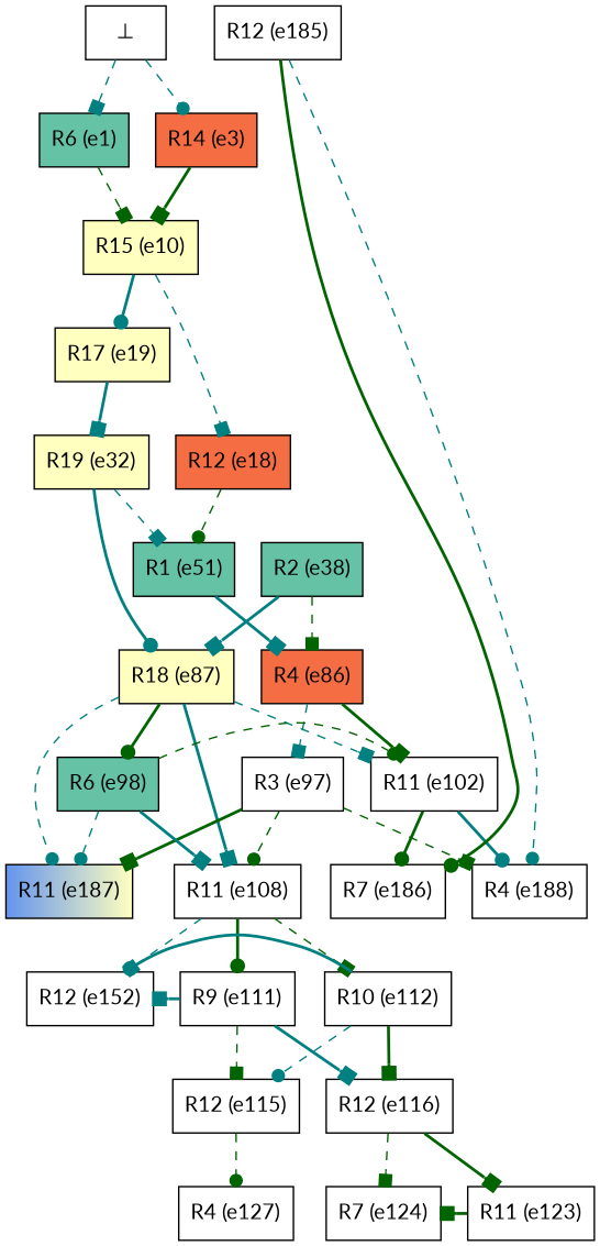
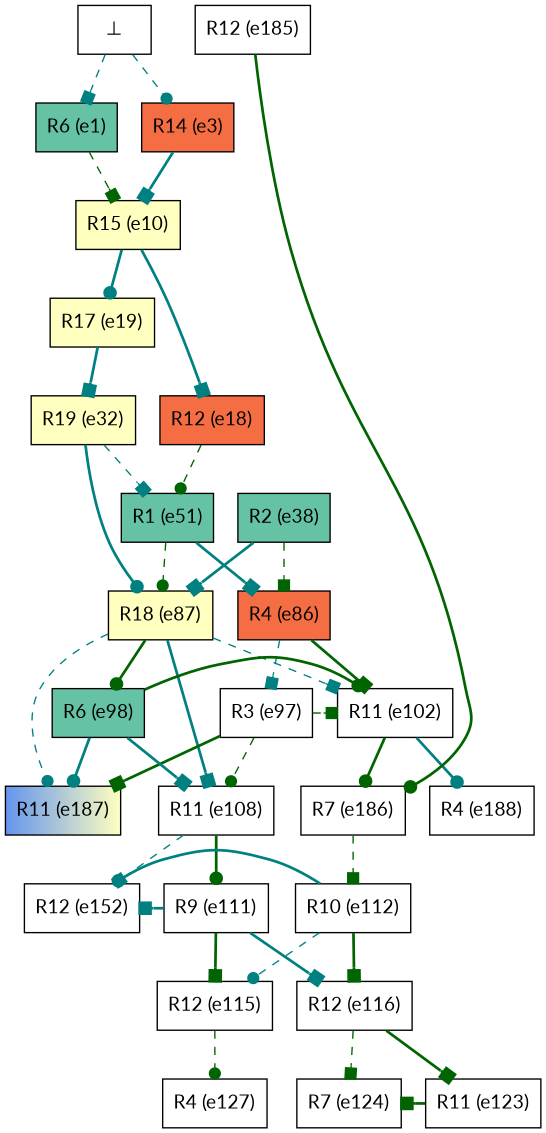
  digraph {
    fontname=Lato
    node [color=black fillcolor=white fontname=Lato shape=box style=filled]
    edge [arrowhead=box color=teal fontname=Lato style=bold]
    n1 [fillcolor="#66c2a5" label="R6 (e1)"]
    n2 [fillcolor="#ffffbf" label="R15 (e10)"]
    n3 [fillcolor="#f46d43" label="R12 (e18)"]
    n4 [fillcolor="#ffffbf" label="R17 (e19)"]
    n5 [fillcolor="#66c2a5" label="R1 (e51)"]
    n6 [fillcolor="#ffffbf" label="R19 (e32)"]
    n7 [fillcolor="#f46d43" label="R14 (e3)"]
    n8 [fillcolor="#f46d43" label="R4 (e86)"]
    n9 [fillcolor="#ffffbf" label="R18 (e87)"]
    n10 [fillcolor="#66c2a5" label="R2 (e38)"]
    n11 [label="R3 (e97)"]
    n12 [label="R11 (e102)"]
    n13 [fillcolor="cornflowerblue:#ffffbf" label="R11 (e187)"]
    n14 [fillcolor="#66c2a5" label="R6 (e98)"]
    n15 [label="R11 (e108)"]
    n16 [fillcolor="white:white" label="R7 (e186)"]
    n17 [fillcolor="white:white" label="R4 (e188)"]
    n18 [label="R9 (e111)"]
    n19 [label="R10 (e112)"]
    n20 [fillcolor="white:white" label="R12 (e152)"]
    n21 [fillcolor="white:white" label="R12 (e185)"]
    n22 [label="R12 (e115)"]
    n23 [label="R12 (e116)"]
    n24 [fillcolor="white:white" label="R4 (e127)"]
    n25 [fillcolor="white:white" label="R11 (e123)"]
    n26 [fillcolor="white:white" label="R7 (e124)"]
    n27 [label="⊥" color=""]
    n1 -> n2 [color=darkgreen style=dashed]
-   n2 -> n3 [style=dashed]
+   n2 -> n3
    n2 -> n4 [arrowhead=dot]
    n3 -> n5 [arrowhead=dot color=darkgreen style=dashed]
    n4 -> n6
    n5 -> n8
+   n5 -> n9 [arrowhead=dot color=darkgreen style=dashed]
    n6 -> n5 [style=dashed]
    n6 -> n9 [arrowhead=dot]
-   n7 -> n2 [color=darkgreen]
+   n7 -> n2
    n8 -> n11 [style=dashed]
    n8 -> n12 [color=darkgreen]
    n9 -> n12 [style=dashed]
    n9 -> n13 [arrowhead=dot style=dashed]
    n9 -> n14 [arrowhead=dot color=darkgreen]
    n9 -> n15
    n10 -> n8 [color=darkgreen style=dashed]
    n10 -> n9
-   n11 -> n17 [color=darkgreen constraint=false style=dashed]
+   n11 -> n12 [color=darkgreen constraint=false style=dashed]
    n11 -> n13 [color=darkgreen constraint=false]
    n11 -> n15 [arrowhead=dot color=darkgreen style=dashed]
    n12 -> n16 [arrowhead=dot color=darkgreen]
    n12 -> n17 [arrowhead=dot]
-   n14 -> n12 [arrowhead=dot color=darkgreen constraint=false style=dashed]
-   n14 -> n13 [arrowhead=dot style=dashed]
+   n14 -> n12 [arrowhead=dot color=darkgreen constraint=false]
+   n14 -> n13 [arrowhead=dot]
    n14 -> n15 [constraint=false]
    n15 -> n18 [arrowhead=dot color=darkgreen]
-   n15 -> n19 [color=darkgreen style=dashed]
+   n16 -> n19 [color=darkgreen style=dashed]
    n15 -> n20 [style=dashed]
    n18 -> n20 [constraint=false]
-   n18 -> n22 [color=darkgreen style=dashed]
+   n18 -> n22 [color=darkgreen]
    n18 -> n23 [constraint=false]
    n19 -> n20 [arrowhead=dot constraint=false]
    n19 -> n22 [arrowhead=dot constraint=false style=dashed]
    n19 -> n23 [color=darkgreen]
    n21 -> n16 [arrowhead=dot color=darkgreen constraint=false]
-   n21 -> n17 [arrowhead=dot constraint=false style=dashed]
    n22 -> n24 [arrowhead=dot color=darkgreen style=dashed]
    n23 -> n25 [color=darkgreen]
    n23 -> n26 [color=darkgreen style=dashed]
    n25 -> n26 [color=darkgreen constraint=false]
    n27 -> n1 [style=dashed]
    n27 -> n7 [arrowhead=dot style=dashed]
  }
